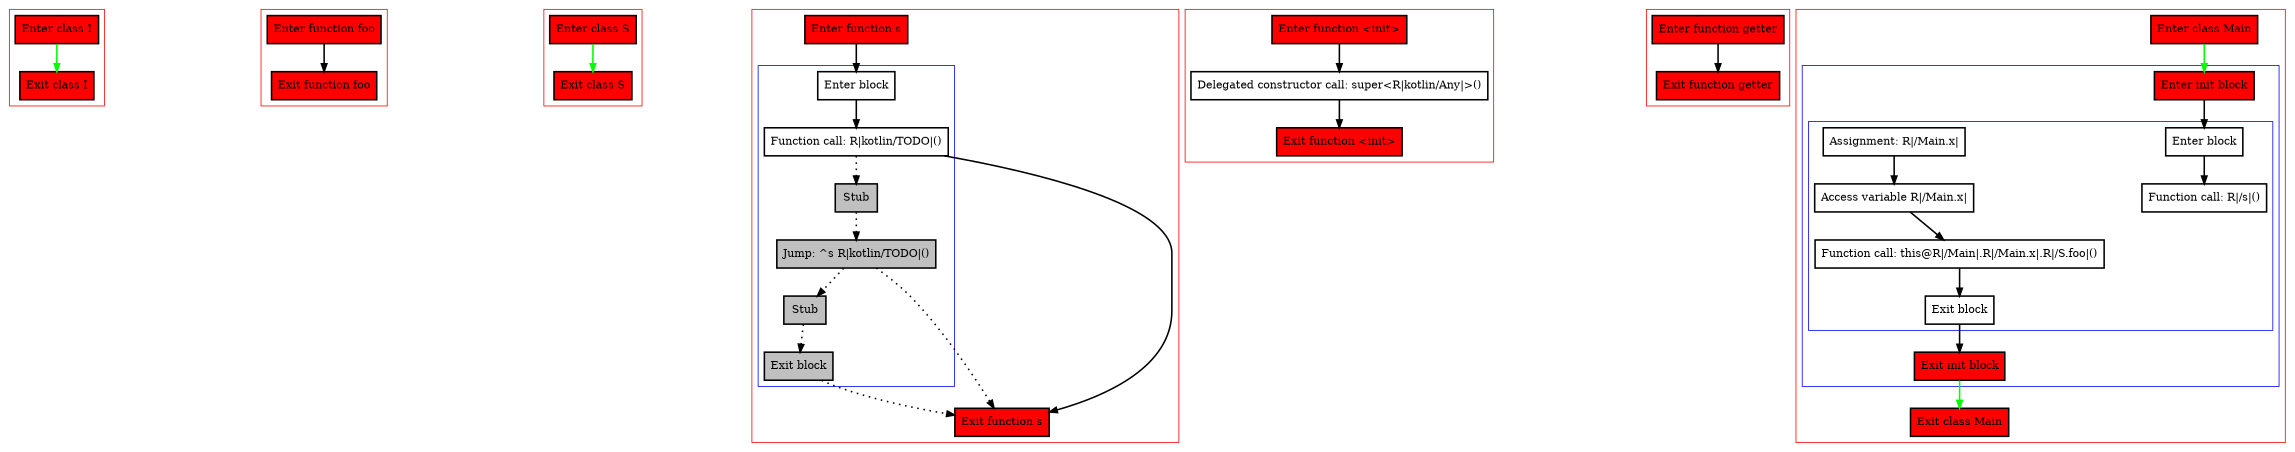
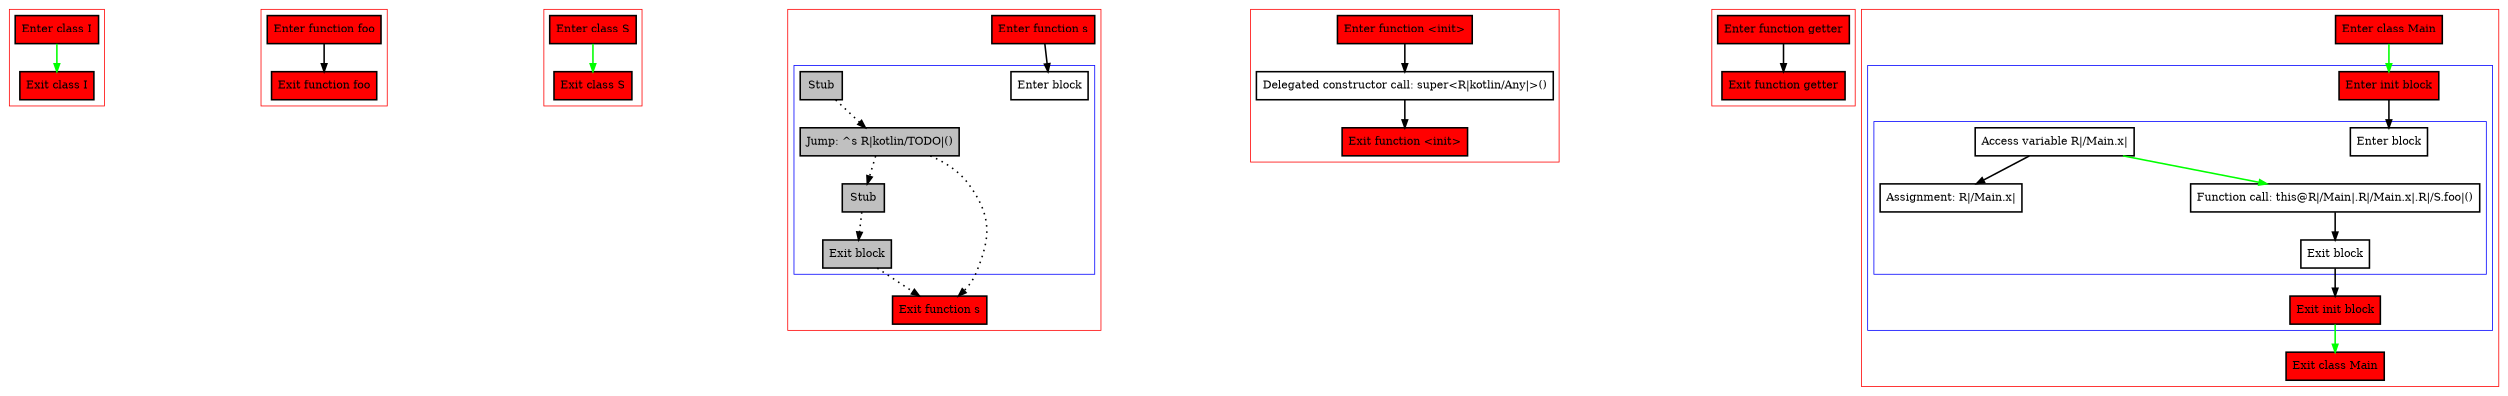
  digraph {
    nodesep=3
    node [fillcolor=red penwidth=2 shape=box style=filled]
    edge [penwidth=2]
    n1 [label="Enter class I"]
    n2 [label="Exit class I"]
    n3 [label="Enter function foo"]
    n4 [label="Exit function foo"]
    n5 [label="Enter class S"]
    n6 [label="Exit class S"]
    n7 [label="Enter block" fillcolor="" style=""]
-   n8 [label="Function call: R|kotlin/TODO|()" fillcolor="" style=""]
    n9 [fillcolor=gray label=Stub]
    n10 [fillcolor=gray label="Jump: ^s R|kotlin/TODO|()"]
    n11 [fillcolor=gray label=Stub]
    n12 [fillcolor=gray label="Exit block"]
    n13 [label="Enter function s"]
    n14 [label="Exit function s"]
    n15 [label="Enter function <init>"]
    n16 [label="Delegated constructor call: super<R|kotlin/Any|>()" fillcolor="" style=""]
    n17 [label="Exit function <init>"]
    n18 [label="Enter function getter"]
    n19 [label="Exit function getter"]
    n20 [label="Enter block" fillcolor="" style=""]
-   n21 [label="Function call: R|/s|()" fillcolor="" style=""]
    n22 [label="Assignment: R|/Main.x|" fillcolor="" style=""]
    n23 [label="Access variable R|/Main.x|" fillcolor="" style=""]
    n24 [label="Function call: this@R|/Main|.R|/Main.x|.R|/S.foo|()" fillcolor="" style=""]
    n25 [label="Exit block" fillcolor="" style=""]
    n26 [label="Enter init block"]
    n27 [label="Exit init block"]
    n28 [label="Enter class Main"]
    n29 [label="Exit class Main"]
    subgraph cluster_1 {
      color=red
      n1
      n2
    }
    subgraph cluster_2 {
      color=red
      n3
      n4
    }
    subgraph cluster_3 {
      color=red
      n5
      n6
    }
    subgraph cluster_4 {
      color=red
      n13
      n14
      subgraph cluster_5 {
        color=blue
        n7
-       n8
        n9
        n10
        n11
        n12
      }
    }
    subgraph cluster_6 {
      color=red
      n15
      n16
      n17
    }
    subgraph cluster_7 {
      color=red
      n18
      n19
    }
    subgraph cluster_8 {
      color=red
      n28
      n29
      subgraph cluster_9 {
        color=blue
        n26
        n27
        subgraph cluster_10 {
          color=blue
          n20
-         n21
          n22
          n23
          n24
          n25
        }
      }
    }
    n1 -> n2 [color=green]
    n3 -> n4
    n5 -> n6 [color=green]
-   n7 -> n8
-   n8 -> n9 [style=dotted]
-   n8 -> n14
    n9 -> n10 [style=dotted]
    n10 -> n11 [style=dotted]
    n10 -> n14 [style=dotted]
    n11 -> n12 [style=dotted]
    n12 -> n14 [style=dotted]
    n13 -> n7
    n15 -> n16
    n16 -> n17
    n18 -> n19
-   n20 -> n21
-   n22 -> n23
-   n23 -> n24
+   n23 -> n22
+   n23 -> n24 [color=green]
    n24 -> n25
    n25 -> n27
    n26 -> n20
    n27 -> n29 [color=green]
    n28 -> n26 [color=green]
  }
